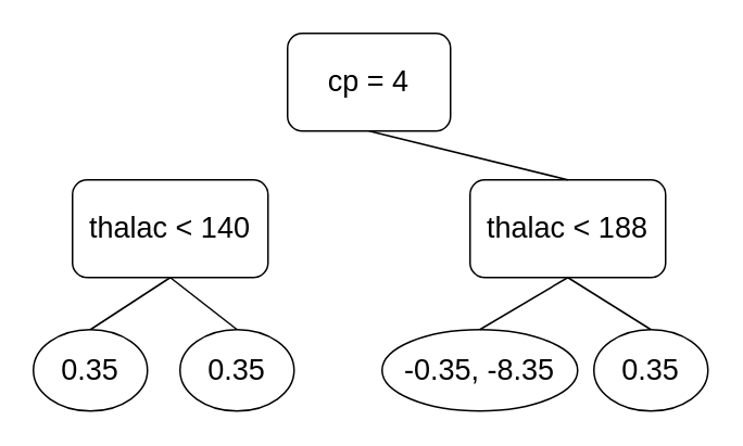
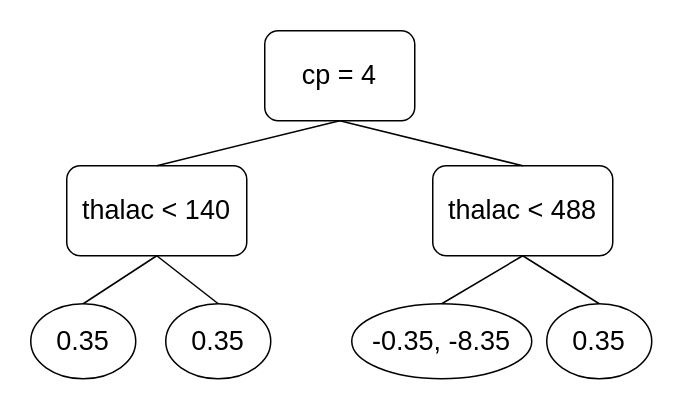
  <mxCell id="0" />
  <mxCell id="1" parent="0" />
  <mxCell id="2" value="&lt;font style=&quot;font-size: 18px&quot;&gt;cp = 4&lt;/font&gt;" style="rounded=1;whiteSpace=wrap;html=1;" vertex="1" parent="1"><mxGeometry x="176" y="20" width="100" height="60" as="geometry" /></mxCell>
  <mxCell id="3" value="&lt;font style=&quot;font-size: 18px&quot;&gt;thalac &amp;lt; 140&lt;/font&gt;" style="rounded=1;whiteSpace=wrap;html=1;" vertex="1" parent="1"><mxGeometry x="44" y="110" width="120" height="60" as="geometry" /></mxCell>
  <mxCell id="4" value="&lt;font style=&quot;font-size: 18px&quot;&gt;0.35&lt;/font&gt;" style="ellipse;whiteSpace=wrap;html=1;" vertex="1" parent="1"><mxGeometry x="20" y="202" width="70" height="50" as="geometry" /></mxCell>
  <mxCell id="5" value="&lt;font style=&quot;font-size: 18px&quot;&gt;0.35&lt;/font&gt;" style="ellipse;whiteSpace=wrap;html=1;" vertex="1" parent="1"><mxGeometry x="110" y="202" width="70" height="50" as="geometry" /></mxCell>
+ <mxCell id="6" value="" style="endArrow=none;html=1;exitX=0.5;exitY=0;exitDx=0;exitDy=0;entryX=0.5;entryY=1;entryDx=0;entryDy=0;" edge="1" parent="1" source="3" target="2"><mxGeometry width="50" height="50" relative="1" as="geometry"><mxPoint x="274" y="165" as="sourcePoint" /><mxPoint x="324" y="115" as="targetPoint" /></mxGeometry></mxCell>
  <mxCell id="7" value="" style="endArrow=none;html=1;exitX=0.5;exitY=0;exitDx=0;exitDy=0;entryX=0.5;entryY=1;entryDx=0;entryDy=0;" edge="1" parent="1" source="4" target="3"><mxGeometry width="50" height="50" relative="1" as="geometry"><mxPoint x="214" y="125" as="sourcePoint" /><mxPoint x="264" y="75" as="targetPoint" /></mxGeometry></mxCell>
  <mxCell id="8" value="" style="endArrow=none;html=1;exitX=0.5;exitY=0;exitDx=0;exitDy=0;entryX=0.5;entryY=1;entryDx=0;entryDy=0;" edge="1" parent="1" source="5" target="3"><mxGeometry width="50" height="50" relative="1" as="geometry"><mxPoint x="214" y="125" as="sourcePoint" /><mxPoint x="264" y="75" as="targetPoint" /></mxGeometry></mxCell>
- <mxCell id="9" value="&lt;font style=&quot;font-size: 18px&quot;&gt;thalac &amp;lt; 188&lt;/font&gt;" style="rounded=1;whiteSpace=wrap;html=1;" vertex="1" parent="1"><mxGeometry x="288" y="110" width="120" height="60" as="geometry" /></mxCell>
+ <mxCell id="9" value="&lt;font style=&quot;font-size: 18px&quot;&gt;thalac &amp;lt; 488&lt;/font&gt;" style="rounded=1;whiteSpace=wrap;html=1;" vertex="1" parent="1"><mxGeometry x="288" y="110" width="120" height="60" as="geometry" /></mxCell>
  <mxCell id="10" value="&lt;font style=&quot;font-size: 18px&quot;&gt;0.35&lt;/font&gt;" style="ellipse;whiteSpace=wrap;html=1;" vertex="1" parent="1"><mxGeometry x="364" y="202" width="70" height="50" as="geometry" /></mxCell>
  <mxCell id="11" value="&lt;font style=&quot;font-size: 18px&quot;&gt;-0.35, -8.35&lt;/font&gt;" style="ellipse;whiteSpace=wrap;html=1;" vertex="1" parent="1"><mxGeometry x="234" y="202" width="120" height="50" as="geometry" /></mxCell>
  <mxCell id="12" value="" style="endArrow=none;html=1;exitX=0.5;exitY=0;exitDx=0;exitDy=0;entryX=0.5;entryY=1;entryDx=0;entryDy=0;" edge="1" parent="1" source="11" target="9"><mxGeometry width="50" height="50" relative="1" as="geometry"><mxPoint x="214" y="165" as="sourcePoint" /><mxPoint x="264" y="115" as="targetPoint" /></mxGeometry></mxCell>
  <mxCell id="13" value="" style="endArrow=none;html=1;exitX=0.5;exitY=0;exitDx=0;exitDy=0;entryX=0.5;entryY=1;entryDx=0;entryDy=0;" edge="1" parent="1" source="10" target="9"><mxGeometry width="50" height="50" relative="1" as="geometry"><mxPoint x="214" y="165" as="sourcePoint" /><mxPoint x="344" y="165" as="targetPoint" /></mxGeometry></mxCell>
  <mxCell id="14" value="" style="endArrow=none;html=1;exitX=0.5;exitY=1;exitDx=0;exitDy=0;entryX=0.5;entryY=0;entryDx=0;entryDy=0;" edge="1" parent="1" source="2" target="9"><mxGeometry width="50" height="50" relative="1" as="geometry"><mxPoint x="314" y="165" as="sourcePoint" /><mxPoint x="364" y="115" as="targetPoint" /></mxGeometry></mxCell>
